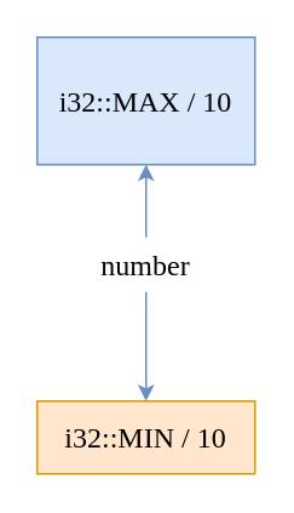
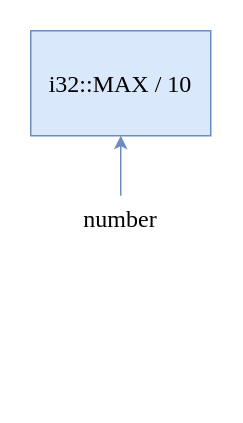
  <mxCell id="0" />
  <mxCell id="1" parent="0" />
- <mxCell id="2" value="i32::MIN / 10" style="rounded=0;whiteSpace=wrap;html=1;strokeColor=#d79b00;strokeWidth=1;fontFamily=Ubuntu;fontSize=16;fillColor=#ffe6cc;" vertex="1" parent="1"><mxGeometry x="20" y="220" width="120" height="40" as="geometry" /></mxCell>
  <mxCell id="3" value="i32::MAX / 10" style="rounded=0;whiteSpace=wrap;html=1;strokeColor=#6c8ebf;strokeWidth=1;fontFamily=Ubuntu;fontSize=16;fillColor=#dae8fc;" vertex="1" parent="1"><mxGeometry x="20" y="20" width="120" height="70" as="geometry" /></mxCell>
  <mxCell id="4" style="edgeStyle=orthogonalEdgeStyle;rounded=1;orthogonalLoop=1;jettySize=auto;html=1;entryX=0.5;entryY=1;entryDx=0;entryDy=0;strokeColor=#6c8ebf;fontFamily=Ubuntu;fontSize=14;fillColor=#dae8fc;" edge="1" parent="1" source="6" target="3"><mxGeometry relative="1" as="geometry" /></mxCell>
- <mxCell id="5" style="edgeStyle=orthogonalEdgeStyle;rounded=1;orthogonalLoop=1;jettySize=auto;html=1;entryX=0.5;entryY=0;entryDx=0;entryDy=0;strokeColor=#6c8ebf;fontFamily=Ubuntu;fontSize=14;fillColor=#dae8fc;" edge="1" parent="1" source="6" target="2"><mxGeometry relative="1" as="geometry" /></mxCell>
  <mxCell id="6" value="number" style="text;html=1;align=center;verticalAlign=middle;whiteSpace=wrap;rounded=0;fontFamily=Ubuntu;fontSize=16;" vertex="1" parent="1"><mxGeometry x="50" y="130" width="60" height="30" as="geometry" /></mxCell>
